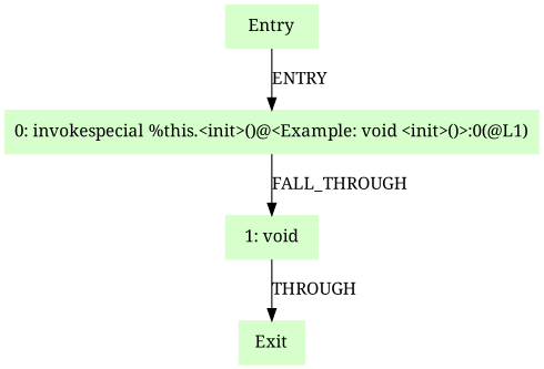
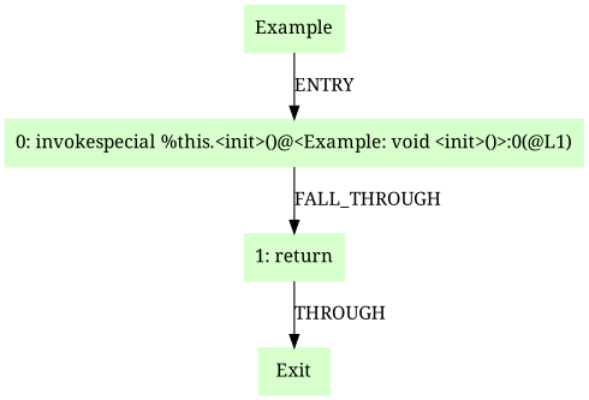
  digraph {
    fontname="Noto Serif"
    node [color=".3 .2 1.0" fontname="Noto Serif" shape=box style=filled]
    edge [fontname="Noto Serif"]
-   Entry
+   Entry [label=Example]
    "0: invokespecial %this.<init>()@<Example: void <init>()>:0(@L1)"
-   "1: return" [label="1: void"]
+   "1: return"
    Exit
    Entry -> "0: invokespecial %this.<init>()@<Example: void <init>()>:0(@L1)" [label=ENTRY]
    "0: invokespecial %this.<init>()@<Example: void <init>()>:0(@L1)" -> "1: return" [label=FALL_THROUGH]
    "1: return" -> Exit [label=THROUGH]
  }
